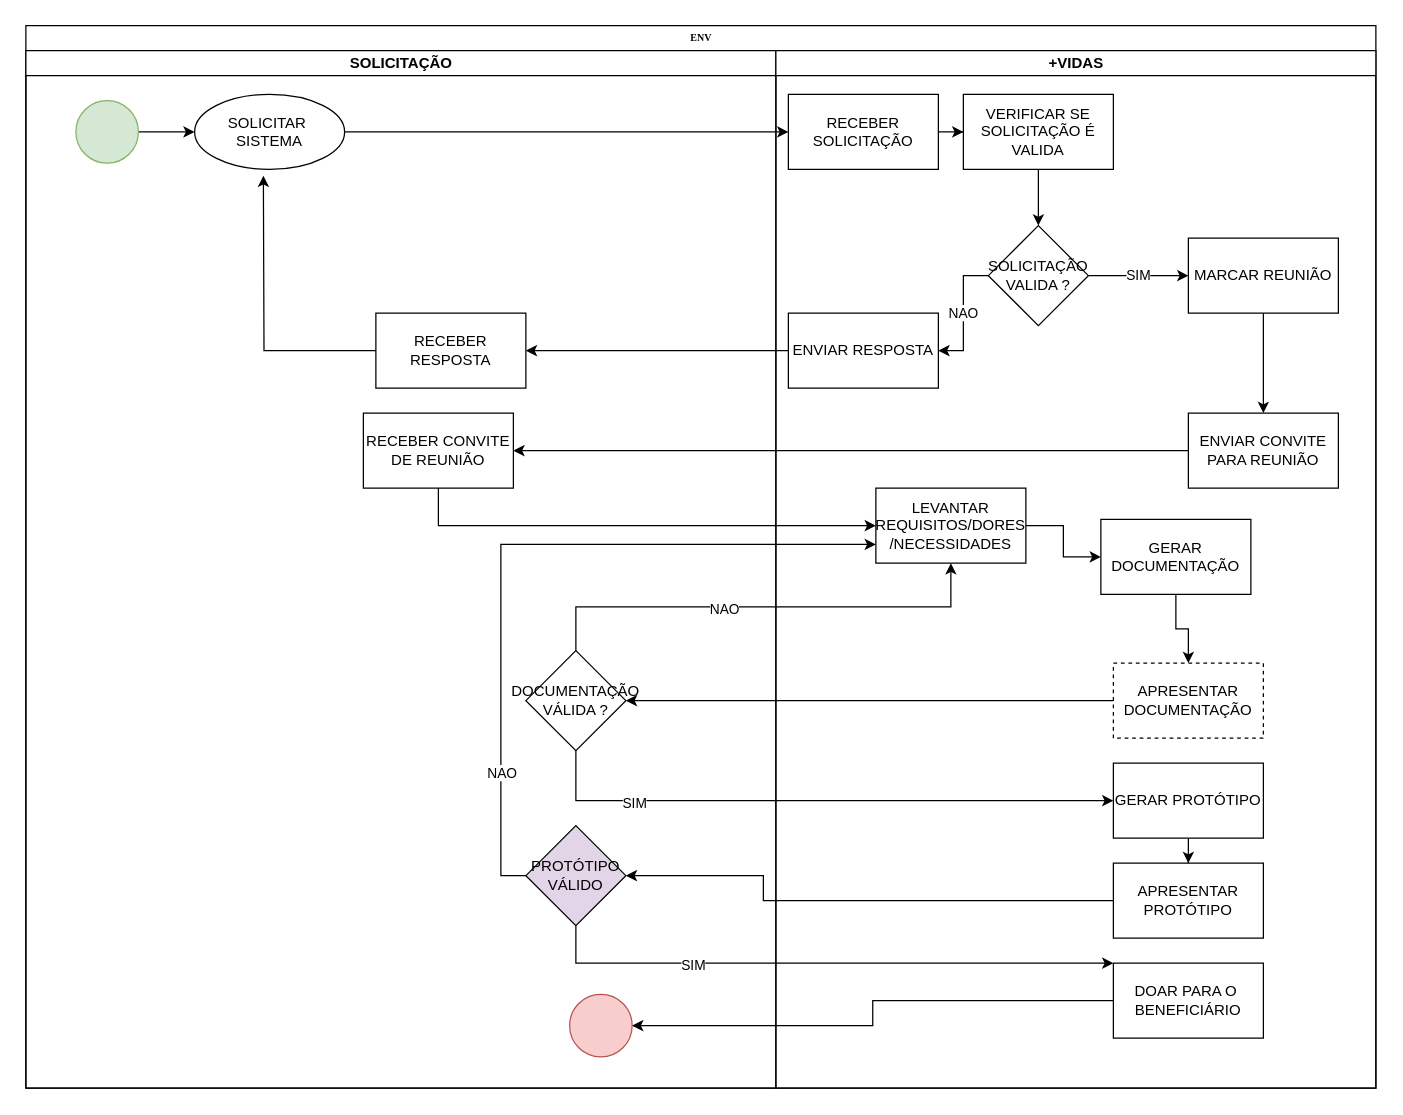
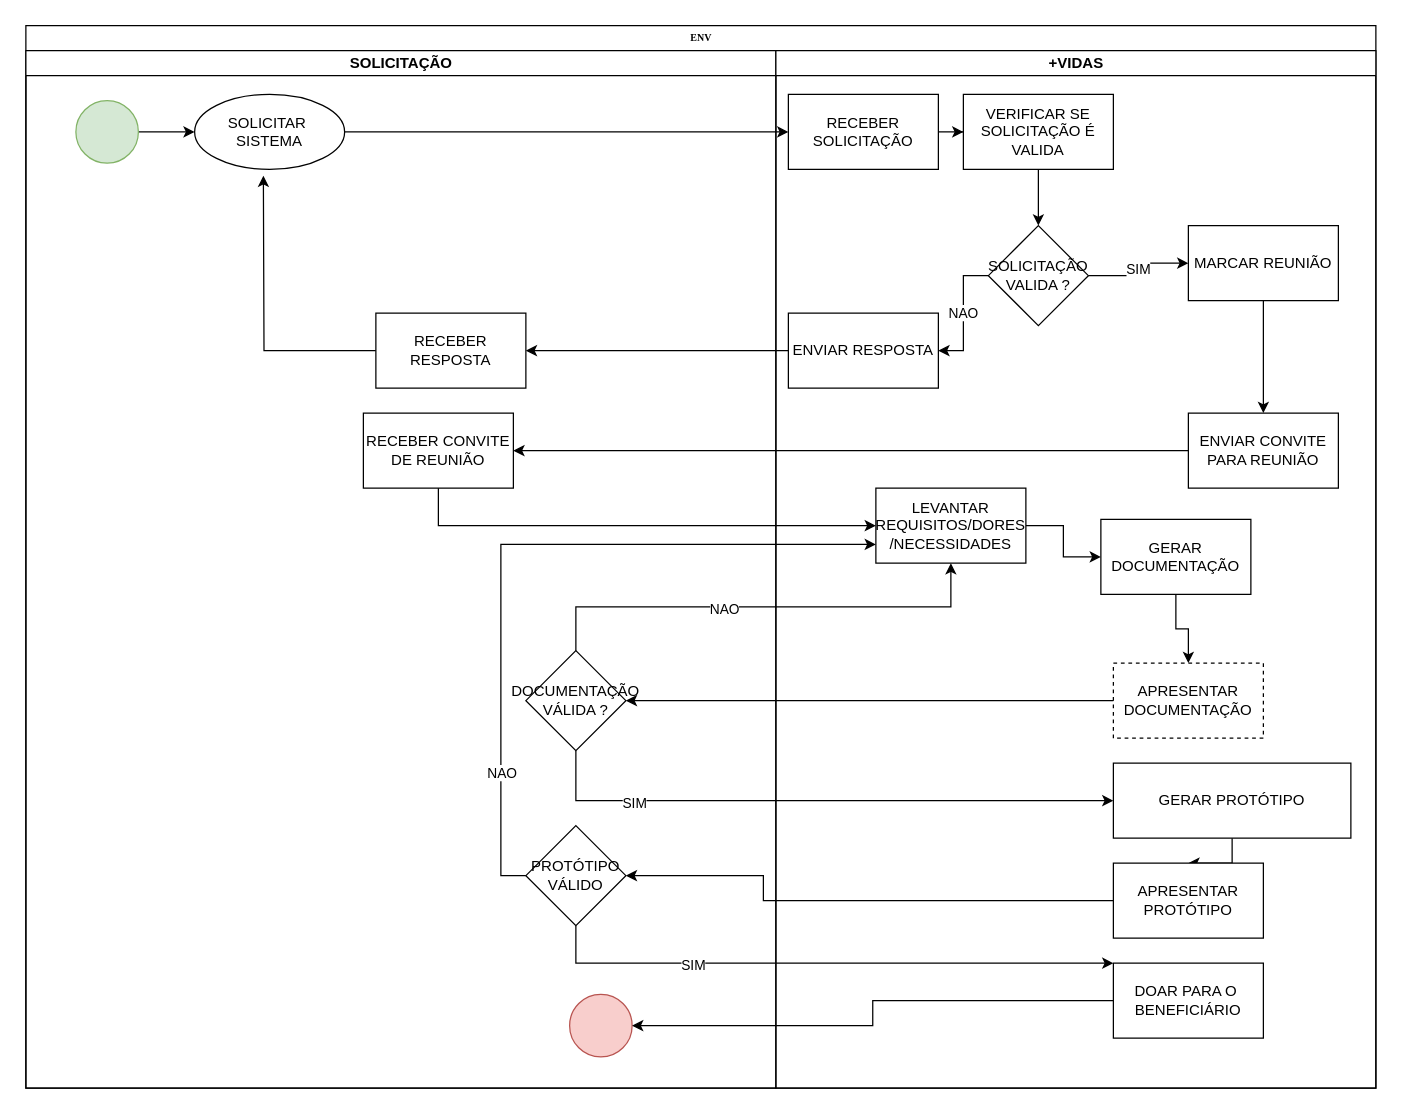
  <mxCell id="0" />
  <mxCell id="1" parent="0" />
  <mxCell id="2" value="ENV" style="swimlane;html=1;childLayout=stackLayout;startSize=20;rounded=0;shadow=0;labelBackgroundColor=none;strokeWidth=1;fontFamily=Verdana;fontSize=8;align=center;" parent="1" vertex="1"><mxGeometry width="1080" height="850" as="geometry" x="20" y="20" /></mxCell>
  <mxCell id="3" value="SOLICITAÇÃO" style="swimlane;html=1;startSize=20;" parent="2" vertex="1"><mxGeometry y="20" width="600" height="830" as="geometry" /></mxCell>
  <mxCell id="4" value="" style="edgeStyle=orthogonalEdgeStyle;rounded=0;orthogonalLoop=1;jettySize=auto;html=1;" edge="1" parent="3" source="5" target="6"><mxGeometry relative="1" as="geometry" /></mxCell>
  <mxCell id="5" value="" style="ellipse;whiteSpace=wrap;html=1;aspect=fixed;fillColor=#d5e8d4;strokeColor=#82b366;" vertex="1" parent="3"><mxGeometry x="40" y="40" width="50" height="50" as="geometry" /></mxCell>
  <mxCell id="6" value="SOLICITAR&amp;nbsp;&lt;br&gt;SISTEMA" style="ellipse;whiteSpace=wrap;html=1;" vertex="1" parent="3"><mxGeometry x="135" y="35" width="120" height="60" as="geometry" /></mxCell>
  <mxCell id="7" value="" style="edgeStyle=orthogonalEdgeStyle;rounded=0;orthogonalLoop=1;jettySize=auto;html=1;" edge="1" parent="3" source="8"><mxGeometry relative="1" as="geometry"><mxPoint x="190" y="100" as="targetPoint" /></mxGeometry></mxCell>
  <mxCell id="8" value="RECEBER RESPOSTA" style="whiteSpace=wrap;html=1;" vertex="1" parent="3"><mxGeometry x="280" y="210" width="120" height="60" as="geometry" /></mxCell>
  <mxCell id="9" value="RECEBER CONVITE DE REUNIÃO" style="whiteSpace=wrap;html=1;" vertex="1" parent="3"><mxGeometry x="270" y="290" width="120" height="60" as="geometry" /></mxCell>
  <mxCell id="10" value="" style="ellipse;whiteSpace=wrap;html=1;aspect=fixed;fillColor=#f8cecc;strokeColor=#b85450;" vertex="1" parent="3"><mxGeometry x="435" y="755" width="50" height="50" as="geometry" /></mxCell>
  <mxCell id="11" value="DOCUMENTAÇÃO VÁLIDA ?" style="rhombus;whiteSpace=wrap;html=1;" vertex="1" parent="3"><mxGeometry x="400" y="480" width="80" height="80" as="geometry" /></mxCell>
- <mxCell id="12" value="PROTÓTIPO VÁLIDO" style="rhombus;whiteSpace=wrap;html=1;fillColor=#e1d5e7;" vertex="1" parent="3"><mxGeometry x="400" y="620" width="80" height="80" as="geometry" /></mxCell>
+ <mxCell id="12" value="PROTÓTIPO VÁLIDO" style="rhombus;whiteSpace=wrap;html=1;" vertex="1" parent="3"><mxGeometry x="400" y="620" width="80" height="80" as="geometry" /></mxCell>
  <mxCell id="13" value="" style="edgeStyle=orthogonalEdgeStyle;rounded=0;orthogonalLoop=1;jettySize=auto;html=1;" edge="1" parent="2" source="6" target="16"><mxGeometry relative="1" as="geometry" /></mxCell>
  <mxCell id="14" value="+VIDAS" style="swimlane;html=1;startSize=20;" parent="2" vertex="1"><mxGeometry x="600" y="20" width="480" height="830" as="geometry" /></mxCell>
  <mxCell id="15" value="" style="edgeStyle=orthogonalEdgeStyle;rounded=0;orthogonalLoop=1;jettySize=auto;html=1;" edge="1" parent="14" source="16" target="18"><mxGeometry relative="1" as="geometry" /></mxCell>
  <mxCell id="16" value="RECEBER SOLICITAÇÃO" style="whiteSpace=wrap;html=1;" vertex="1" parent="14"><mxGeometry x="10" y="35" width="120" height="60" as="geometry" /></mxCell>
  <mxCell id="17" value="" style="edgeStyle=orthogonalEdgeStyle;rounded=0;orthogonalLoop=1;jettySize=auto;html=1;" edge="1" parent="14" source="18" target="21"><mxGeometry relative="1" as="geometry" /></mxCell>
  <mxCell id="18" value="VERIFICAR SE SOLICITAÇÃO É VALIDA" style="whiteSpace=wrap;html=1;" vertex="1" parent="14"><mxGeometry x="150" y="35" width="120" height="60" as="geometry" /></mxCell>
  <mxCell id="19" value="NAO" style="edgeStyle=orthogonalEdgeStyle;rounded=0;orthogonalLoop=1;jettySize=auto;html=1;" edge="1" parent="14" source="21" target="22"><mxGeometry relative="1" as="geometry" /></mxCell>
  <mxCell id="20" value="SIM" style="edgeStyle=orthogonalEdgeStyle;rounded=0;orthogonalLoop=1;jettySize=auto;html=1;" edge="1" parent="14" source="21" target="24"><mxGeometry relative="1" as="geometry" /></mxCell>
  <mxCell id="21" value="SOLICITAÇÃO VALIDA ?" style="rhombus;whiteSpace=wrap;html=1;" vertex="1" parent="14"><mxGeometry x="170" y="140" width="80" height="80" as="geometry" /></mxCell>
  <mxCell id="22" value="ENVIAR RESPOSTA" style="whiteSpace=wrap;html=1;" vertex="1" parent="14"><mxGeometry x="10" y="210" width="120" height="60" as="geometry" /></mxCell>
  <mxCell id="23" value="" style="edgeStyle=orthogonalEdgeStyle;rounded=0;orthogonalLoop=1;jettySize=auto;html=1;" edge="1" parent="14" source="24" target="25"><mxGeometry relative="1" as="geometry" /></mxCell>
- <mxCell id="24" value="MARCAR REUNIÃO" style="whiteSpace=wrap;html=1;" vertex="1" parent="14"><mxGeometry x="330" y="150" width="120" height="60" as="geometry" /></mxCell>
+ <mxCell id="24" value="MARCAR REUNIÃO" style="whiteSpace=wrap;html=1;" vertex="1" parent="14"><mxGeometry x="330" y="140" width="120" height="60" as="geometry" /></mxCell>
  <mxCell id="25" value="ENVIAR CONVITE PARA REUNIÃO" style="whiteSpace=wrap;html=1;" vertex="1" parent="14"><mxGeometry x="330" y="290" width="120" height="60" as="geometry" /></mxCell>
  <mxCell id="26" value="" style="edgeStyle=orthogonalEdgeStyle;rounded=0;orthogonalLoop=1;jettySize=auto;html=1;" edge="1" parent="14" source="27" target="29"><mxGeometry relative="1" as="geometry" /></mxCell>
  <mxCell id="27" value="LEVANTAR REQUISITOS/DORES&lt;br&gt;/NECESSIDADES" style="whiteSpace=wrap;html=1;" vertex="1" parent="14"><mxGeometry x="80" y="350" width="120" height="60" as="geometry" /></mxCell>
  <mxCell id="28" value="" style="edgeStyle=orthogonalEdgeStyle;rounded=0;orthogonalLoop=1;jettySize=auto;html=1;" edge="1" parent="14" source="29" target="30"><mxGeometry relative="1" as="geometry" /></mxCell>
  <mxCell id="29" value="GERAR DOCUMENTAÇÃO" style="whiteSpace=wrap;html=1;" vertex="1" parent="14"><mxGeometry x="260" y="375" width="120" height="60" as="geometry" /></mxCell>
  <mxCell id="30" value="APRESENTAR DOCUMENTAÇÃO" style="whiteSpace=wrap;html=1;dashed=1;" vertex="1" parent="14"><mxGeometry x="270" y="490" width="120" height="60" as="geometry" /></mxCell>
  <mxCell id="31" value="" style="edgeStyle=orthogonalEdgeStyle;rounded=0;orthogonalLoop=1;jettySize=auto;html=1;" edge="1" parent="14" source="32" target="33"><mxGeometry relative="1" as="geometry" /></mxCell>
- <mxCell id="32" value="GERAR PROTÓTIPO" style="whiteSpace=wrap;html=1;" vertex="1" parent="14"><mxGeometry x="270" y="570" width="120" height="60" as="geometry" /></mxCell>
+ <mxCell id="32" value="GERAR PROTÓTIPO" style="whiteSpace=wrap;html=1;" vertex="1" parent="14"><mxGeometry x="270" y="570" width="190" height="60" as="geometry" /></mxCell>
  <mxCell id="33" value="APRESENTAR PROTÓTIPO" style="whiteSpace=wrap;html=1;" vertex="1" parent="14"><mxGeometry x="270" y="650" width="120" height="60" as="geometry" /></mxCell>
  <mxCell id="34" value="DOAR PARA O&amp;nbsp;&lt;br&gt;BENEFICIÁRIO" style="whiteSpace=wrap;html=1;" vertex="1" parent="14"><mxGeometry x="270" y="730" width="120" height="60" as="geometry" /></mxCell>
  <mxCell id="35" value="" style="edgeStyle=orthogonalEdgeStyle;rounded=0;orthogonalLoop=1;jettySize=auto;html=1;" edge="1" parent="2" source="22" target="8"><mxGeometry relative="1" as="geometry" /></mxCell>
  <mxCell id="36" value="" style="edgeStyle=orthogonalEdgeStyle;rounded=0;orthogonalLoop=1;jettySize=auto;html=1;" edge="1" parent="2" source="25" target="9"><mxGeometry relative="1" as="geometry" /></mxCell>
  <mxCell id="37" value="" style="edgeStyle=orthogonalEdgeStyle;rounded=0;orthogonalLoop=1;jettySize=auto;html=1;" edge="1" parent="2" source="9" target="27"><mxGeometry relative="1" as="geometry"><Array as="points"><mxPoint x="330" y="400" /></Array></mxGeometry></mxCell>
  <mxCell id="38" value="" style="edgeStyle=orthogonalEdgeStyle;rounded=0;orthogonalLoop=1;jettySize=auto;html=1;" edge="1" parent="2" source="30" target="11"><mxGeometry relative="1" as="geometry" /></mxCell>
  <mxCell id="39" style="edgeStyle=orthogonalEdgeStyle;rounded=0;orthogonalLoop=1;jettySize=auto;html=1;exitX=0.5;exitY=0;exitDx=0;exitDy=0;entryX=0.5;entryY=1;entryDx=0;entryDy=0;" edge="1" parent="2" source="11" target="27"><mxGeometry relative="1" as="geometry" /></mxCell>
  <mxCell id="40" value="NAO" style="edgeLabel;html=1;align=center;verticalAlign=middle;resizable=0;points=[];" vertex="1" connectable="0" parent="39"><mxGeometry x="-0.175" y="-1" relative="1" as="geometry"><mxPoint as="offset" /></mxGeometry></mxCell>
  <mxCell id="41" value="" style="edgeStyle=orthogonalEdgeStyle;rounded=0;orthogonalLoop=1;jettySize=auto;html=1;" edge="1" parent="2" source="11" target="32"><mxGeometry relative="1" as="geometry"><Array as="points"><mxPoint x="440" y="620" /></Array></mxGeometry></mxCell>
  <mxCell id="42" value="SIM" style="edgeLabel;html=1;align=center;verticalAlign=middle;resizable=0;points=[];" vertex="1" connectable="0" parent="41"><mxGeometry x="-0.635" y="-1" relative="1" as="geometry"><mxPoint as="offset" /></mxGeometry></mxCell>
  <mxCell id="43" value="" style="edgeStyle=orthogonalEdgeStyle;rounded=0;orthogonalLoop=1;jettySize=auto;html=1;" edge="1" parent="2" source="33" target="12"><mxGeometry relative="1" as="geometry"><Array as="points"><mxPoint x="590" y="700" /><mxPoint x="590" y="680" /></Array></mxGeometry></mxCell>
  <mxCell id="44" style="edgeStyle=orthogonalEdgeStyle;rounded=0;orthogonalLoop=1;jettySize=auto;html=1;exitX=0;exitY=0.5;exitDx=0;exitDy=0;entryX=0;entryY=0.75;entryDx=0;entryDy=0;" edge="1" parent="2" source="12" target="27"><mxGeometry relative="1" as="geometry" /></mxCell>
  <mxCell id="45" value="NAO" style="edgeLabel;html=1;align=center;verticalAlign=middle;resizable=0;points=[];" vertex="1" connectable="0" parent="44"><mxGeometry x="-0.648" relative="1" as="geometry"><mxPoint as="offset" /></mxGeometry></mxCell>
  <mxCell id="46" value="" style="edgeStyle=orthogonalEdgeStyle;rounded=0;orthogonalLoop=1;jettySize=auto;html=1;" edge="1" parent="2" source="12" target="34"><mxGeometry relative="1" as="geometry"><Array as="points"><mxPoint x="440" y="750" /></Array></mxGeometry></mxCell>
  <mxCell id="47" value="SIM" style="edgeLabel;html=1;align=center;verticalAlign=middle;resizable=0;points=[];" vertex="1" connectable="0" parent="46"><mxGeometry x="-0.466" y="-1" relative="1" as="geometry"><mxPoint as="offset" /></mxGeometry></mxCell>
  <mxCell id="48" style="edgeStyle=orthogonalEdgeStyle;rounded=0;orthogonalLoop=1;jettySize=auto;html=1;exitX=0;exitY=0.5;exitDx=0;exitDy=0;entryX=1;entryY=0.5;entryDx=0;entryDy=0;" edge="1" parent="2" source="34" target="10"><mxGeometry relative="1" as="geometry" /></mxCell>
